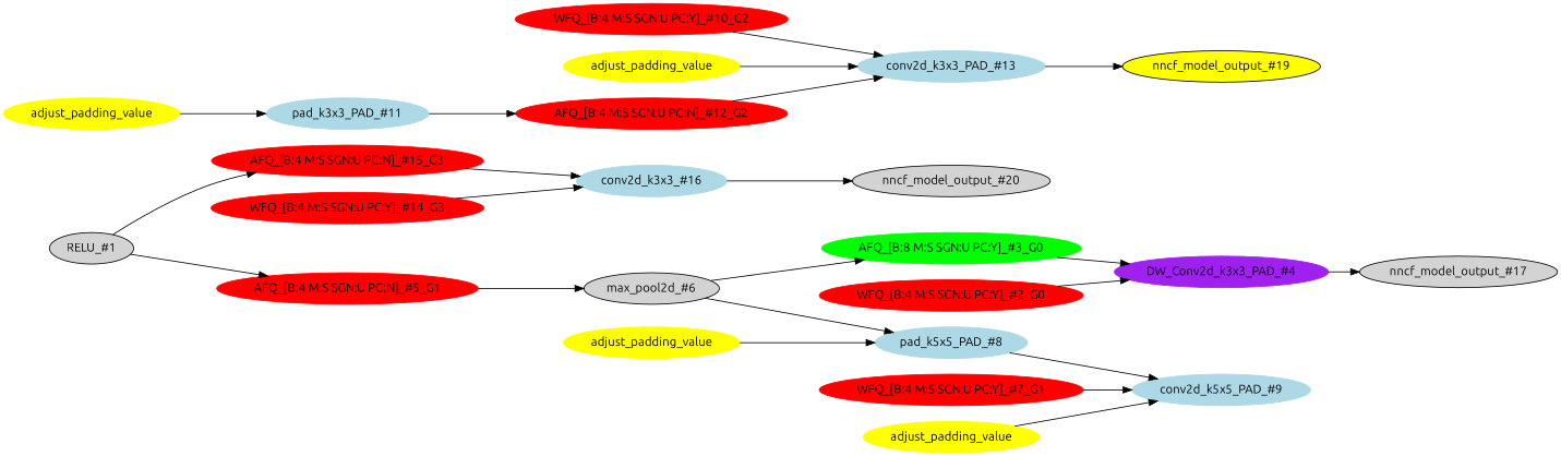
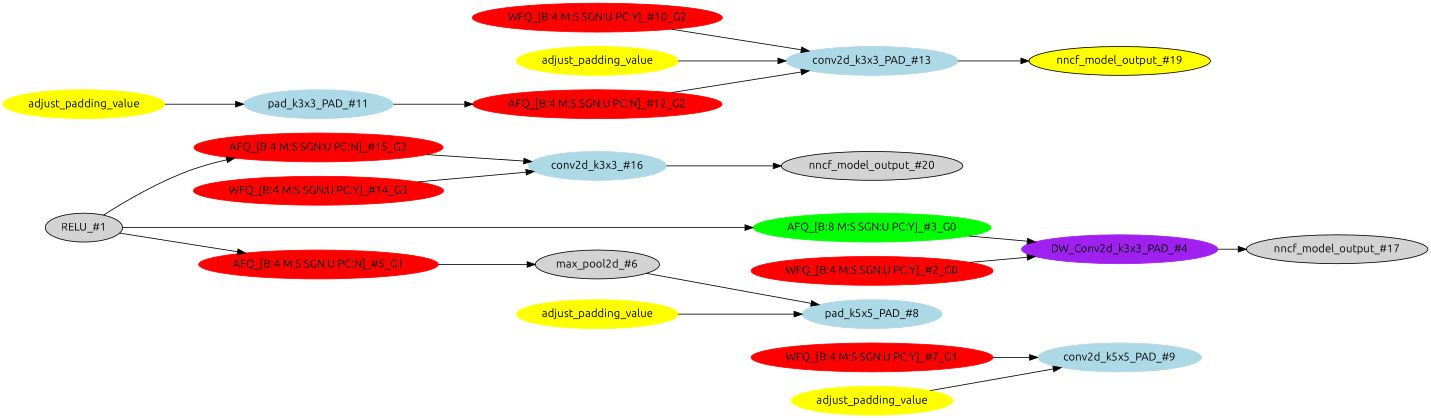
  strict digraph {
    fontname=Ubuntu
    rankdir=LR
    node [fontname=Ubuntu style=filled type=symmetric_quantize color=red]
    edge [fontname=Ubuntu]
    n1 [label="RELU_#1" type=RELU color=""]
    n2 [color=green label="AFQ_[B:8 M:S SGN:U PC:Y]_#3_G0"]
    n3 [label="AFQ_[B:4 M:S SGN:U PC:N]_#5_G1"]
    n4 [label="AFQ_[B:4 M:S SGN:U PC:N]_#15_G3"]
    n5 [color=purple label="DW_Conv2d_k3x3_PAD_#4" type=conv2d]
    n6 [label="max_pool2d_#6" type=max_pool2d color=""]
    n7 [color=lightblue label="pad_k3x3_PAD_#11" type=pad]
    n8 [label="AFQ_[B:4 M:S SGN:U PC:N]_#12_G2"]
    n9 [color=lightblue label="conv2d_k3x3_#16" type=conv2d]
    n10 [label="WFQ_[B:4 M:S SGN:U PC:Y]_#2_G0"]
    n11 [label="nncf_model_output_#17" type=nncf_model_output color=""]
    n12 [color=lightblue label="pad_k5x5_PAD_#8" type=pad]
    n13 [color=lightblue label="conv2d_k5x5_PAD_#9" type=conv2d]
    n14 [label="WFQ_[B:4 M:S SGN:U PC:Y]_#7_G1"]
    n15 [label="WFQ_[B:4 M:S SGN:U PC:Y]_#10_G2"]
    n16 [color=lightblue label="conv2d_k3x3_PAD_#13" type=conv2d]
    n17 [fillcolor=yellow label="nncf_model_output_#19" type=nncf_model_output color=""]
    n18 [label="WFQ_[B:4 M:S SGN:U PC:Y]_#14_G3"]
    n19 [label="nncf_model_output_#20" type=nncf_model_output color=""]
    n20 [color=yellow label=adjust_padding_value type=""]
    n21 [color=yellow label=adjust_padding_value type=""]
    n22 [color=yellow label=adjust_padding_value type=""]
    n23 [color=yellow label=adjust_padding_value type=""]
-   n6 -> n2
+   n1 -> n2
    n1 -> n3
    n1 -> n4
    n2 -> n5
    n3 -> n6
    n4 -> n9
    n5 -> n11
    n6 -> n12
    n7 -> n8
    n8 -> n16
    n9 -> n19
    n10 -> n5
-   n12 -> n13
    n14 -> n13
    n15 -> n16
    n16 -> n17
    n18 -> n9
    n20 -> n12
    n21 -> n13
    n22 -> n7
    n23 -> n16
  }
